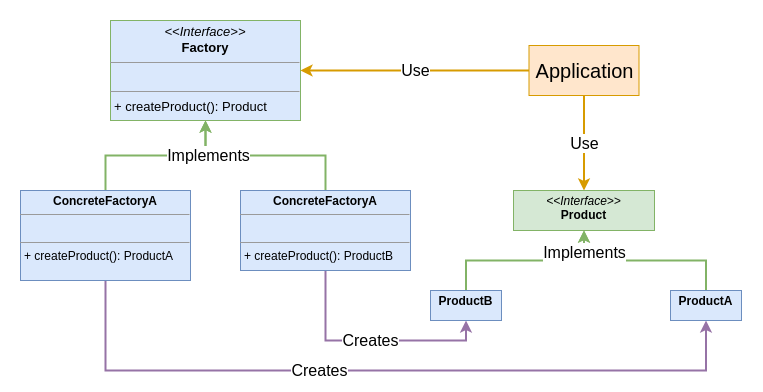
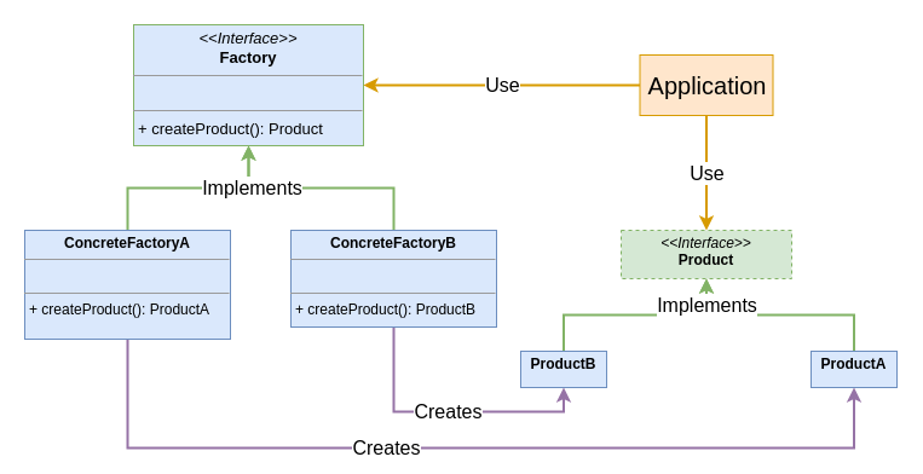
  <mxCell id="0" />
  <mxCell id="1" parent="0" />
  <mxCell id="2" value="Creates" style="edgeStyle=orthogonalEdgeStyle;rounded=0;orthogonalLoop=1;jettySize=auto;html=1;exitX=0.5;exitY=1;exitDx=0;exitDy=0;entryX=0.5;entryY=1;entryDx=0;entryDy=0;strokeWidth=2;fontSize=16;fillColor=#e1d5e7;strokeColor=#9673a6;" edge="1" parent="1" source="17" target="14"><mxGeometry relative="1" as="geometry" /></mxCell>
  <mxCell id="3" style="edgeStyle=orthogonalEdgeStyle;rounded=0;orthogonalLoop=1;jettySize=auto;html=1;exitX=0.5;exitY=0;exitDx=0;exitDy=0;strokeWidth=2;fontSize=20;fillColor=#d5e8d4;strokeColor=#82b366;" edge="1" parent="1" source="17" target="4"><mxGeometry relative="1" as="geometry" /></mxCell>
  <mxCell id="4" value="&lt;p style=&quot;margin: 4px 0px 0px; text-align: center; font-size: 13px;&quot;&gt;&lt;font style=&quot;font-size: 13px;&quot;&gt;&lt;i&gt;&amp;lt;&amp;lt;Interface&amp;gt;&amp;gt;&lt;/i&gt;&lt;br&gt;&lt;b&gt;Factory&lt;/b&gt;&lt;/font&gt;&lt;/p&gt;&lt;hr style=&quot;font-size: 13px;&quot; size=&quot;1&quot;&gt;&lt;p style=&quot;margin: 0px 0px 0px 4px; font-size: 13px;&quot;&gt;&lt;font style=&quot;font-size: 13px;&quot;&gt;&lt;br&gt;&lt;/font&gt;&lt;/p&gt;&lt;hr style=&quot;font-size: 13px;&quot; size=&quot;1&quot;&gt;&lt;p style=&quot;margin: 0px 0px 0px 4px; font-size: 13px;&quot;&gt;&lt;font style=&quot;font-size: 13px;&quot;&gt;+ createProduct(): Product&lt;br&gt;&lt;/font&gt;&lt;/p&gt;" style="verticalAlign=top;align=left;overflow=fill;fontSize=12;fontFamily=Helvetica;html=1;fillColor=#dae8fc;strokeColor=#82b366;" vertex="1" parent="1"><mxGeometry x="110" y="20" width="190" height="100" as="geometry" /></mxCell>
  <mxCell id="5" style="edgeStyle=orthogonalEdgeStyle;rounded=0;orthogonalLoop=1;jettySize=auto;html=1;exitX=0.5;exitY=0;exitDx=0;exitDy=0;entryX=0.5;entryY=1;entryDx=0;entryDy=0;fillColor=#d5e8d4;strokeColor=#82b366;strokeWidth=2;" edge="1" parent="1" source="8" target="4"><mxGeometry relative="1" as="geometry" /></mxCell>
  <mxCell id="6" value="&lt;font style=&quot;font-size: 16px;&quot;&gt;Implements&lt;/font&gt;" style="edgeLabel;html=1;align=center;verticalAlign=middle;resizable=0;points=[];" vertex="1" connectable="0" parent="5"><mxGeometry x="0.159" y="-2" relative="1" as="geometry"><mxPoint x="38" y="-3" as="offset" /></mxGeometry></mxCell>
  <mxCell id="7" value="Creates" style="edgeStyle=orthogonalEdgeStyle;rounded=0;orthogonalLoop=1;jettySize=auto;html=1;exitX=0.5;exitY=1;exitDx=0;exitDy=0;entryX=0.5;entryY=1;entryDx=0;entryDy=0;fontSize=16;fillColor=#e1d5e7;strokeColor=#9673a6;strokeWidth=2;" edge="1" parent="1" source="8" target="16"><mxGeometry x="-0.18" relative="1" as="geometry"><Array as="points"><mxPoint x="105" y="370" /><mxPoint x="706" y="370" /></Array><mxPoint as="offset" /></mxGeometry></mxCell>
  <mxCell id="8" value="&lt;p style=&quot;margin:0px;margin-top:4px;text-align:center;&quot;&gt;&lt;b&gt;ConcreteFactoryA&lt;/b&gt;&lt;/p&gt;&lt;hr size=&quot;1&quot;&gt;&lt;p style=&quot;margin:0px;margin-left:4px;&quot;&gt;&lt;br&gt;&lt;/p&gt;&lt;hr size=&quot;1&quot;&gt;&lt;p style=&quot;margin:0px;margin-left:4px;&quot;&gt;+ createProduct(): ProductA&lt;br&gt;&lt;/p&gt;" style="verticalAlign=top;align=left;overflow=fill;fontSize=12;fontFamily=Helvetica;html=1;fillColor=#dae8fc;strokeColor=#6c8ebf;" vertex="1" parent="1"><mxGeometry x="20" y="190" width="170" height="90" as="geometry" /></mxCell>
  <mxCell id="9" value="Use" style="edgeStyle=orthogonalEdgeStyle;rounded=0;orthogonalLoop=1;jettySize=auto;html=1;exitX=0;exitY=0.5;exitDx=0;exitDy=0;fontSize=16;strokeWidth=2;fillColor=#ffe6cc;strokeColor=#d79b00;" edge="1" parent="1" source="11" target="4"><mxGeometry relative="1" as="geometry"><Array as="points" /></mxGeometry></mxCell>
  <mxCell id="10" value="Use" style="edgeStyle=orthogonalEdgeStyle;rounded=0;orthogonalLoop=1;jettySize=auto;html=1;exitX=0.5;exitY=1;exitDx=0;exitDy=0;fontSize=16;strokeWidth=2;fillColor=#ffe6cc;strokeColor=#d79b00;" edge="1" parent="1" source="11" target="12"><mxGeometry relative="1" as="geometry" /></mxCell>
  <mxCell id="11" value="Application" style="html=1;fontSize=20;fillColor=#ffe6cc;strokeColor=#d79b00;" vertex="1" parent="1"><mxGeometry x="528.5" y="45" width="110" height="50" as="geometry" /></mxCell>
- <mxCell id="12" value="&lt;p style=&quot;margin:0px;margin-top:4px;text-align:center;&quot;&gt;&lt;i&gt;&amp;lt;&amp;lt;Interface&amp;gt;&amp;gt;&lt;/i&gt;&lt;br&gt;&lt;b&gt;Product&lt;/b&gt;&lt;/p&gt;" style="verticalAlign=top;align=left;overflow=fill;fontSize=12;fontFamily=Helvetica;html=1;fillColor=#d5e8d4;strokeColor=#82b366;" vertex="1" parent="1"><mxGeometry x="513" y="190" width="141" height="40" as="geometry" /></mxCell>
+ <mxCell id="12" value="&lt;p style=&quot;margin:0px;margin-top:4px;text-align:center;&quot;&gt;&lt;i&gt;&amp;lt;&amp;lt;Interface&amp;gt;&amp;gt;&lt;/i&gt;&lt;br&gt;&lt;b&gt;Product&lt;/b&gt;&lt;/p&gt;" style="verticalAlign=top;align=left;overflow=fill;fontSize=12;fontFamily=Helvetica;html=1;fillColor=#d5e8d4;strokeColor=#82b366;dashed=1;" vertex="1" parent="1"><mxGeometry x="513" y="190" width="141" height="40" as="geometry" /></mxCell>
  <mxCell id="13" value="" style="edgeStyle=orthogonalEdgeStyle;rounded=0;orthogonalLoop=1;jettySize=auto;html=1;exitX=0.5;exitY=0;exitDx=0;exitDy=0;fontSize=16;fillColor=#d5e8d4;strokeColor=#82b366;strokeWidth=2;" edge="1" parent="1" source="14" target="12"><mxGeometry x="0.196" relative="1" as="geometry"><mxPoint as="offset" /></mxGeometry></mxCell>
  <mxCell id="14" value="&lt;p style=&quot;margin:0px;margin-top:4px;text-align:center;&quot;&gt;&lt;b&gt;ProductB&lt;/b&gt;&lt;/p&gt;" style="verticalAlign=top;align=left;overflow=fill;fontSize=12;fontFamily=Helvetica;html=1;fillColor=#dae8fc;strokeColor=#6c8ebf;" vertex="1" parent="1"><mxGeometry x="430" y="290" width="71" height="30" as="geometry" /></mxCell>
  <mxCell id="15" value="Implements" style="edgeStyle=orthogonalEdgeStyle;rounded=0;orthogonalLoop=1;jettySize=auto;html=1;exitX=0.5;exitY=0;exitDx=0;exitDy=0;fontSize=16;fillColor=#d5e8d4;strokeColor=#82b366;strokeWidth=2;" edge="1" parent="1" source="16" target="12"><mxGeometry x="0.753" relative="1" as="geometry"><mxPoint as="offset" /></mxGeometry></mxCell>
  <mxCell id="16" value="&lt;p style=&quot;margin:0px;margin-top:4px;text-align:center;&quot;&gt;&lt;b&gt;ProductA&lt;/b&gt;&lt;/p&gt;" style="verticalAlign=top;align=left;overflow=fill;fontSize=12;fontFamily=Helvetica;html=1;fillColor=#dae8fc;strokeColor=#6c8ebf;" vertex="1" parent="1"><mxGeometry x="670" y="290" width="71" height="30" as="geometry" /></mxCell>
- <mxCell id="17" value="&lt;p style=&quot;margin:0px;margin-top:4px;text-align:center;&quot;&gt;&lt;b&gt;ConcreteFactoryA&lt;/b&gt;&lt;/p&gt;&lt;hr size=&quot;1&quot;&gt;&lt;p style=&quot;margin:0px;margin-left:4px;&quot;&gt;&lt;br&gt;&lt;/p&gt;&lt;hr size=&quot;1&quot;&gt;&lt;p style=&quot;margin:0px;margin-left:4px;&quot;&gt;+ createProduct(): ProductB&lt;br&gt;&lt;/p&gt;" style="verticalAlign=top;align=left;overflow=fill;fontSize=12;fontFamily=Helvetica;html=1;fillColor=#dae8fc;strokeColor=#6c8ebf;" vertex="1" parent="1"><mxGeometry x="240" y="190" width="170" height="80" as="geometry" /></mxCell>
+ <mxCell id="17" value="&lt;p style=&quot;margin:0px;margin-top:4px;text-align:center;&quot;&gt;&lt;b&gt;ConcreteFactoryB&lt;/b&gt;&lt;/p&gt;&lt;hr size=&quot;1&quot;&gt;&lt;p style=&quot;margin:0px;margin-left:4px;&quot;&gt;&lt;br&gt;&lt;/p&gt;&lt;hr size=&quot;1&quot;&gt;&lt;p style=&quot;margin:0px;margin-left:4px;&quot;&gt;+ createProduct(): ProductB&lt;br&gt;&lt;/p&gt;" style="verticalAlign=top;align=left;overflow=fill;fontSize=12;fontFamily=Helvetica;html=1;fillColor=#dae8fc;strokeColor=#6c8ebf;" vertex="1" parent="1"><mxGeometry x="240" y="190" width="170" height="80" as="geometry" /></mxCell>
